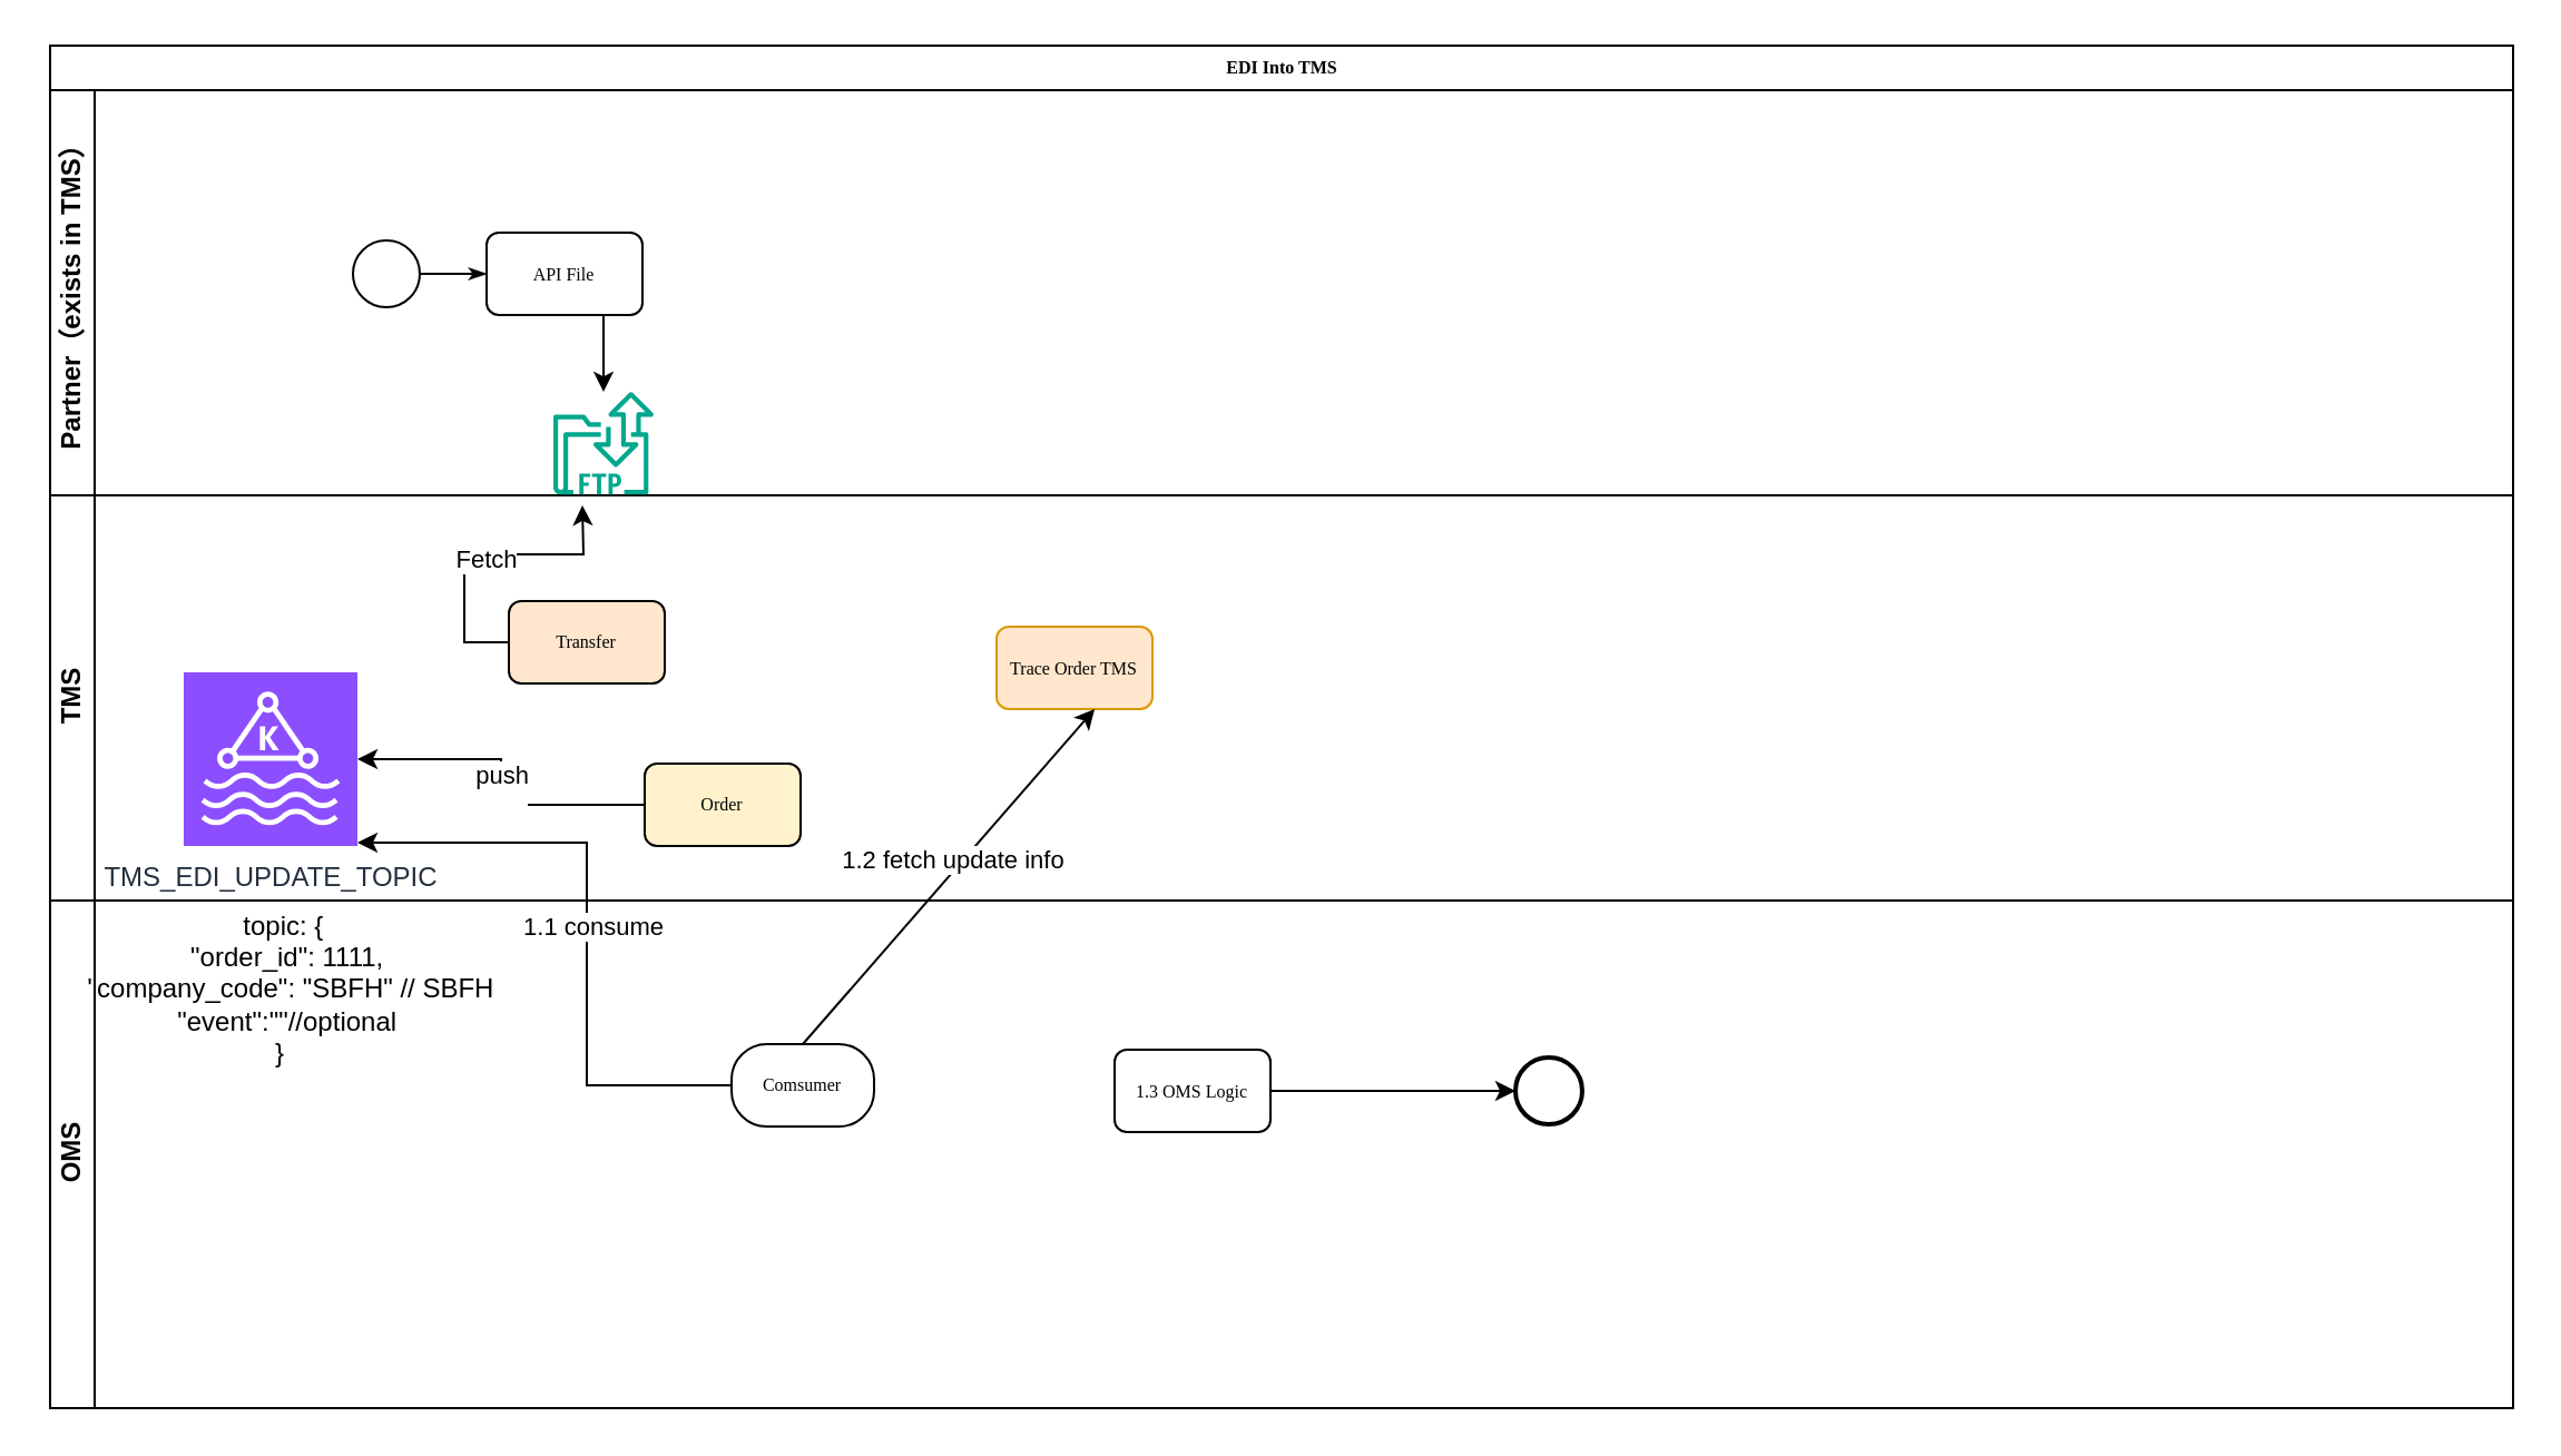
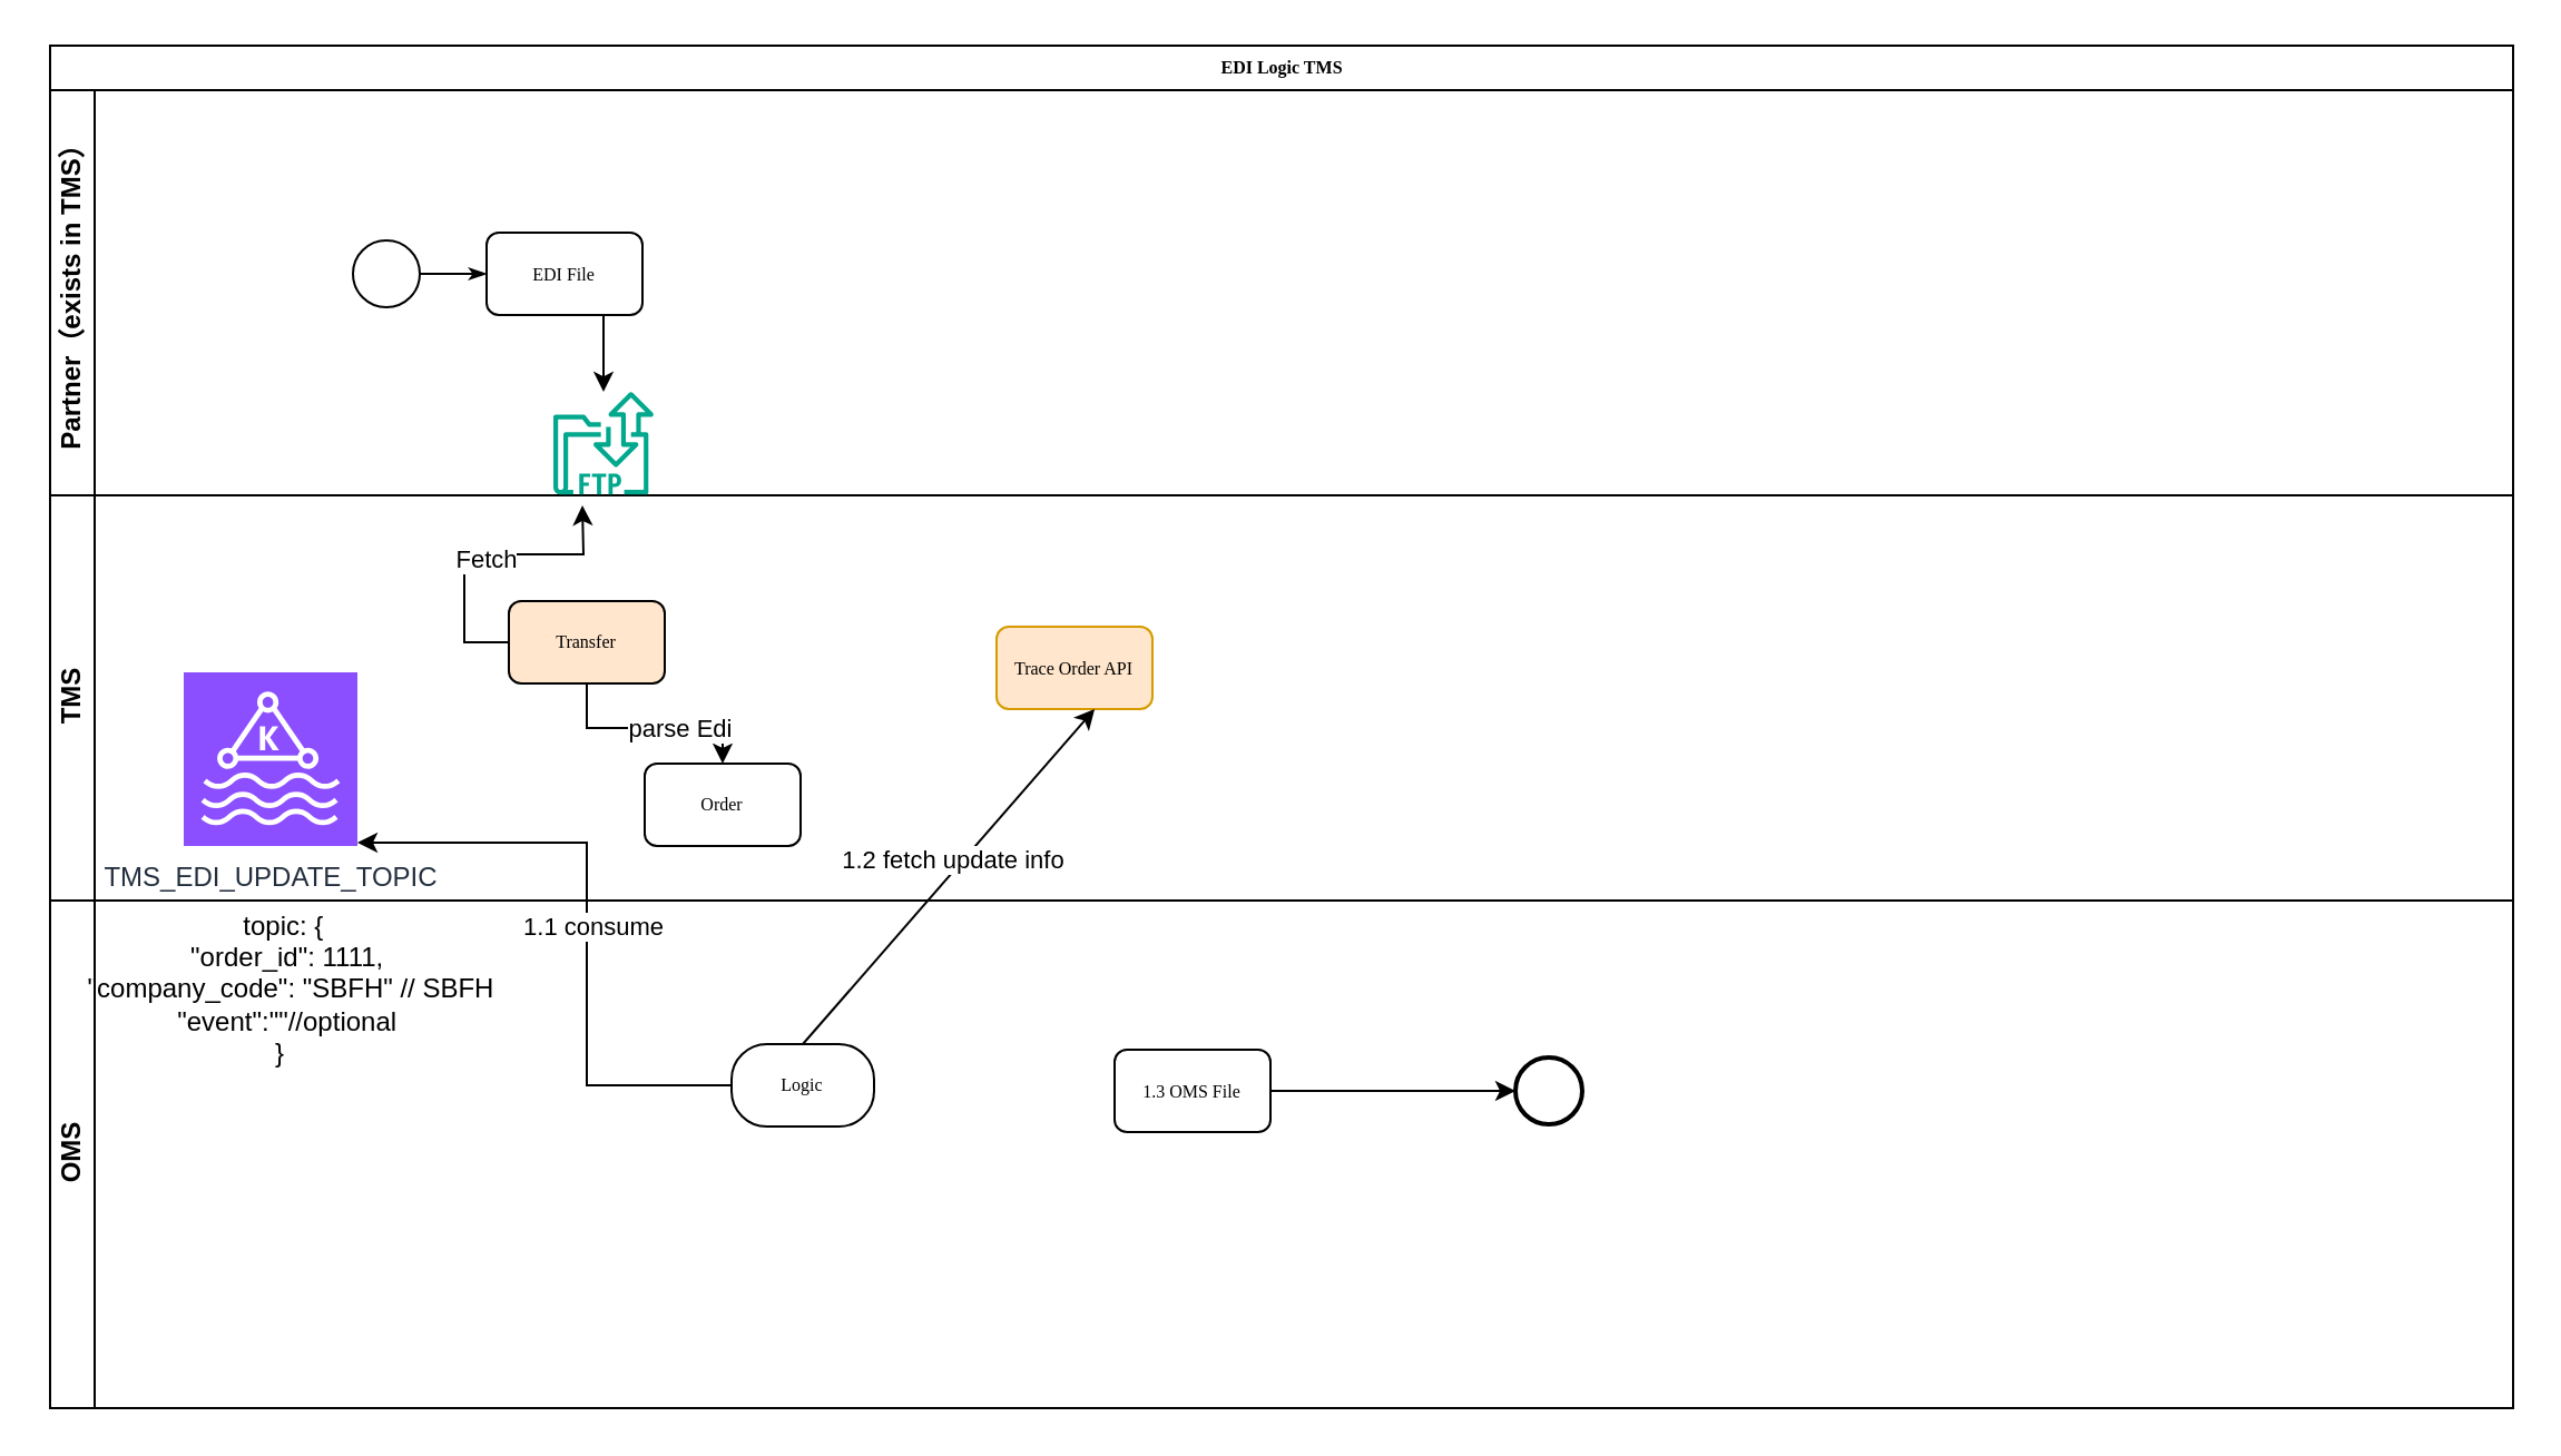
  <mxCell id="0" />
  <mxCell id="1" parent="0" />
- <mxCell id="2" value="EDI Into TMS" style="swimlane;html=1;childLayout=stackLayout;horizontal=1;startSize=20;horizontalStack=0;rounded=0;shadow=0;labelBackgroundColor=none;strokeWidth=1;fontFamily=Verdana;fontSize=8;align=center;" parent="1" vertex="1"><mxGeometry x="22" y="20" width="1106" height="612" as="geometry" /></mxCell>
+ <mxCell id="2" value="EDI Logic TMS" style="swimlane;html=1;childLayout=stackLayout;horizontal=1;startSize=20;horizontalStack=0;rounded=0;shadow=0;labelBackgroundColor=none;strokeWidth=1;fontFamily=Verdana;fontSize=8;align=center;" parent="1" vertex="1"><mxGeometry x="22" y="20" width="1106" height="612" as="geometry" /></mxCell>
  <mxCell id="3" value="Partner（exists in TMS）" style="swimlane;html=1;startSize=20;horizontal=0;" parent="2" vertex="1"><mxGeometry y="20" width="1106" height="182" as="geometry" /></mxCell>
- <mxCell id="4" value="" style="edgeStyle=orthogonalEdgeStyle;rounded=0;orthogonalLoop=1;jettySize=auto;html=1;entryX=1;entryY=0.5;entryDx=0;entryDy=0;entryPerimeter=0;" edge="1" parent="2" source="23" target="10"><mxGeometry relative="1" as="geometry"><mxPoint x="180" y="317.5" as="targetPoint" /></mxGeometry></mxCell>
- <mxCell id="5" value="&lt;div&gt;&lt;br&gt;&lt;/div&gt;" style="edgeLabel;html=1;align=center;verticalAlign=middle;resizable=0;points=[];" vertex="1" connectable="0" parent="4"><mxGeometry x="-0.102" y="8" relative="1" as="geometry"><mxPoint x="1" y="1" as="offset" /></mxGeometry></mxCell>
- <mxCell id="6" value="push&lt;div&gt;&lt;br&gt;&lt;/div&gt;" style="edgeLabel;html=1;align=center;verticalAlign=middle;resizable=0;points=[];" vertex="1" connectable="0" parent="4"><mxGeometry x="-0.038" y="1" relative="1" as="geometry"><mxPoint x="1" y="1" as="offset" /></mxGeometry></mxCell>
  <mxCell id="7" style="edgeStyle=orthogonalEdgeStyle;rounded=0;orthogonalLoop=1;jettySize=auto;html=1;" edge="1" parent="2" source="24" target="10"><mxGeometry relative="1" as="geometry"><Array as="points"><mxPoint x="241" y="467" /><mxPoint x="241" y="358" /></Array></mxGeometry></mxCell>
  <mxCell id="8" value="1.1 consume" style="edgeLabel;html=1;align=center;verticalAlign=middle;resizable=0;points=[];" vertex="1" connectable="0" parent="7"><mxGeometry x="-0.011" y="-2" relative="1" as="geometry"><mxPoint as="offset" /></mxGeometry></mxCell>
  <mxCell id="9" value="TMS" style="swimlane;html=1;startSize=20;horizontal=0;" parent="2" vertex="1"><mxGeometry y="202" width="1106" height="182" as="geometry" /></mxCell>
  <mxCell id="10" value="TMS_EDI_UPDATE_TOPIC" style="sketch=0;points=[[0,0,0],[0.25,0,0],[0.5,0,0],[0.75,0,0],[1,0,0],[0,1,0],[0.25,1,0],[0.5,1,0],[0.75,1,0],[1,1,0],[0,0.25,0],[0,0.5,0],[0,0.75,0],[1,0.25,0],[1,0.5,0],[1,0.75,0]];outlineConnect=0;fontColor=#232F3E;fillColor=#8C4FFF;strokeColor=#ffffff;dashed=0;verticalLabelPosition=bottom;verticalAlign=top;align=center;html=1;fontSize=12;fontStyle=0;aspect=fixed;shape=mxgraph.aws4.resourceIcon;resIcon=mxgraph.aws4.managed_streaming_for_kafka;" vertex="1" parent="9"><mxGeometry x="60" y="79.5" width="78" height="78" as="geometry" /></mxCell>
- <mxCell id="11" value="Trace Order TMS" style="rounded=1;whiteSpace=wrap;html=1;shadow=0;labelBackgroundColor=none;strokeWidth=1;fontFamily=Verdana;fontSize=8;align=center;fillColor=#ffe6cc;strokeColor=#d79b00;" vertex="1" parent="9"><mxGeometry x="425" y="59.0" width="70" height="37" as="geometry" /></mxCell>
+ <mxCell id="11" value="Trace Order API" style="rounded=1;whiteSpace=wrap;html=1;shadow=0;labelBackgroundColor=none;strokeWidth=1;fontFamily=Verdana;fontSize=8;align=center;fillColor=#ffe6cc;strokeColor=#d79b00;" vertex="1" parent="9"><mxGeometry x="425" y="59.0" width="70" height="37" as="geometry" /></mxCell>
  <mxCell id="12" value="OMS" style="swimlane;html=1;startSize=20;horizontal=0;" parent="2" vertex="1"><mxGeometry y="384" width="1106" height="228" as="geometry" /></mxCell>
  <mxCell id="13" style="edgeStyle=orthogonalEdgeStyle;rounded=0;html=1;labelBackgroundColor=none;startArrow=none;startFill=0;startSize=5;endArrow=classicThin;endFill=1;endSize=5;jettySize=auto;orthogonalLoop=1;strokeWidth=1;fontFamily=Verdana;fontSize=8" parent="12" source="14" target="16" edge="1"><mxGeometry relative="1" as="geometry" /></mxCell>
  <mxCell id="14" value="" style="ellipse;whiteSpace=wrap;html=1;rounded=0;shadow=0;labelBackgroundColor=none;strokeWidth=1;fontFamily=Verdana;fontSize=8;align=center;" parent="12" vertex="1"><mxGeometry x="136" y="-296.5" width="30" height="30" as="geometry" /></mxCell>
  <mxCell id="15" style="edgeStyle=orthogonalEdgeStyle;rounded=0;orthogonalLoop=1;jettySize=auto;html=1;exitX=0.75;exitY=1;exitDx=0;exitDy=0;" edge="1" parent="12" source="16" target="17"><mxGeometry relative="1" as="geometry" /></mxCell>
- <mxCell id="16" value="API File" style="rounded=1;whiteSpace=wrap;html=1;shadow=0;labelBackgroundColor=none;strokeWidth=1;fontFamily=Verdana;fontSize=8;align=center;" parent="12" vertex="1"><mxGeometry x="196" y="-300" width="70" height="37" as="geometry" /></mxCell>
+ <mxCell id="16" value="EDI File" style="rounded=1;whiteSpace=wrap;html=1;shadow=0;labelBackgroundColor=none;strokeWidth=1;fontFamily=Verdana;fontSize=8;align=center;" parent="12" vertex="1"><mxGeometry x="196" y="-300" width="70" height="37" as="geometry" /></mxCell>
  <mxCell id="17" value="" style="sketch=0;outlineConnect=0;fontColor=#232F3E;gradientColor=none;fillColor=#01A88D;strokeColor=none;dashed=0;verticalLabelPosition=bottom;verticalAlign=top;align=center;html=1;fontSize=12;fontStyle=0;aspect=fixed;shape=mxgraph.aws4.transfer_for_ftp_resource;" vertex="1" parent="12"><mxGeometry x="226" y="-228.5" width="45" height="46.18" as="geometry" /></mxCell>
  <mxCell id="18" style="edgeStyle=orthogonalEdgeStyle;rounded=0;orthogonalLoop=1;jettySize=auto;html=1;exitX=0;exitY=0.5;exitDx=0;exitDy=0;" edge="1" parent="12" source="22"><mxGeometry relative="1" as="geometry"><mxPoint x="239" y="-177.5" as="targetPoint" /></mxGeometry></mxCell>
  <mxCell id="19" value="Fetch" style="edgeLabel;html=1;align=center;verticalAlign=middle;resizable=0;points=[];" vertex="1" connectable="0" parent="18"><mxGeometry x="0.026" y="-2" relative="1" as="geometry"><mxPoint as="offset" /></mxGeometry></mxCell>
+ <mxCell id="20" style="edgeStyle=orthogonalEdgeStyle;rounded=0;orthogonalLoop=1;jettySize=auto;html=1;exitX=0.5;exitY=1;exitDx=0;exitDy=0;entryX=0.5;entryY=0;entryDx=0;entryDy=0;" edge="1" parent="12" source="22" target="23"><mxGeometry relative="1" as="geometry" /></mxCell>
+ <mxCell id="21" value="parse Edi" style="edgeLabel;html=1;align=center;verticalAlign=middle;resizable=0;points=[];" vertex="1" connectable="0" parent="20"><mxGeometry x="0.171" relative="1" as="geometry"><mxPoint as="offset" /></mxGeometry></mxCell>
  <mxCell id="22" value="Transfer" style="rounded=1;whiteSpace=wrap;html=1;shadow=0;labelBackgroundColor=none;strokeWidth=1;fontFamily=Verdana;fontSize=8;align=center;fillColor=#ffe6cc;" parent="12" vertex="1"><mxGeometry x="206" y="-134.5" width="70" height="37" as="geometry" /></mxCell>
- <mxCell id="23" value="Order" style="rounded=1;whiteSpace=wrap;html=1;shadow=0;labelBackgroundColor=none;strokeWidth=1;fontFamily=Verdana;fontSize=8;align=center;fillColor=#fff2cc;" vertex="1" parent="12"><mxGeometry x="267" y="-61.5" width="70" height="37" as="geometry" /></mxCell>
- <mxCell id="24" value="Comsumer" style="rounded=1;whiteSpace=wrap;html=1;shadow=0;labelBackgroundColor=none;strokeWidth=1;fontFamily=Verdana;fontSize=8;align=center;arcSize=43;" parent="12" vertex="1"><mxGeometry x="306" y="64.5" width="64" height="37" as="geometry" /></mxCell>
+ <mxCell id="23" value="Order" style="rounded=1;whiteSpace=wrap;html=1;shadow=0;labelBackgroundColor=none;strokeWidth=1;fontFamily=Verdana;fontSize=8;align=center;" vertex="1" parent="12"><mxGeometry x="267" y="-61.5" width="70" height="37" as="geometry" /></mxCell>
+ <mxCell id="24" value="Logic" style="rounded=1;whiteSpace=wrap;html=1;shadow=0;labelBackgroundColor=none;strokeWidth=1;fontFamily=Verdana;fontSize=8;align=center;arcSize=43;" parent="12" vertex="1"><mxGeometry x="306" y="64.5" width="64" height="37" as="geometry" /></mxCell>
  <mxCell id="25" value="&lt;div&gt;&amp;nbsp;topic: {&lt;/div&gt;&lt;div&gt;&amp;nbsp; &quot;order_id&quot;: 1111,&lt;/div&gt;&lt;div&gt;&amp;nbsp; &amp;nbsp;&quot;company_code&quot;: &quot;SBFH&quot; // SBFH&lt;/div&gt;&lt;div&gt;&amp;nbsp; &amp;nbsp;&quot;event&quot;:&quot;&quot;//optional&amp;nbsp;&lt;/div&gt;&lt;div&gt;}&lt;/div&gt;" style="text;html=1;align=center;verticalAlign=middle;resizable=0;points=[];autosize=1;strokeColor=none;fillColor=none;" vertex="1" parent="12"><mxGeometry x="-2" y="-2" width="210" height="84" as="geometry" /></mxCell>
  <mxCell id="26" style="edgeStyle=orthogonalEdgeStyle;rounded=0;orthogonalLoop=1;jettySize=auto;html=1;entryX=0;entryY=0.5;entryDx=0;entryDy=0;" edge="1" parent="12" source="27" target="28"><mxGeometry relative="1" as="geometry" /></mxCell>
- <mxCell id="27" value="1.3 OMS Logic" style="rounded=1;whiteSpace=wrap;html=1;shadow=0;labelBackgroundColor=none;strokeWidth=1;fontFamily=Verdana;fontSize=8;align=center;" vertex="1" parent="12"><mxGeometry x="478" y="67" width="70" height="37" as="geometry" /></mxCell>
+ <mxCell id="27" value="1.3 OMS File" style="rounded=1;whiteSpace=wrap;html=1;shadow=0;labelBackgroundColor=none;strokeWidth=1;fontFamily=Verdana;fontSize=8;align=center;" vertex="1" parent="12"><mxGeometry x="478" y="67" width="70" height="37" as="geometry" /></mxCell>
  <mxCell id="28" value="" style="ellipse;whiteSpace=wrap;html=1;rounded=0;shadow=0;labelBackgroundColor=none;strokeWidth=2;fontFamily=Verdana;fontSize=8;align=center;" vertex="1" parent="12"><mxGeometry x="658" y="70.5" width="30" height="30" as="geometry" /></mxCell>
  <mxCell id="29" style="rounded=0;orthogonalLoop=1;jettySize=auto;html=1;exitX=0.5;exitY=0;exitDx=0;exitDy=0;entryX=0.629;entryY=1;entryDx=0;entryDy=0;entryPerimeter=0;" edge="1" parent="2" source="24" target="11"><mxGeometry relative="1" as="geometry"><mxPoint x="343" y="428.5" as="sourcePoint" /><mxPoint x="405" y="300" as="targetPoint" /></mxGeometry></mxCell>
  <mxCell id="30" value="1.2 fetch update info&amp;nbsp;" style="edgeLabel;html=1;align=center;verticalAlign=middle;resizable=0;points=[];" vertex="1" connectable="0" parent="29"><mxGeometry x="0.081" y="3" relative="1" as="geometry"><mxPoint as="offset" /></mxGeometry></mxCell>
